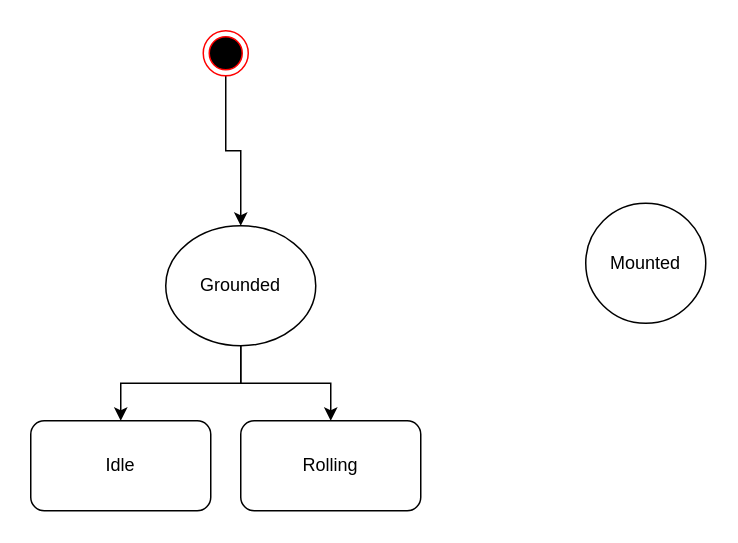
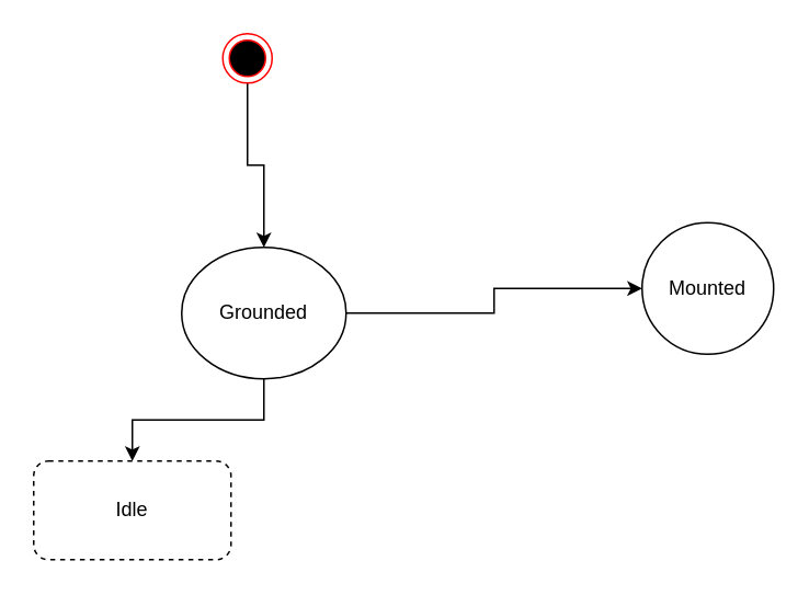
  <mxCell id="0" />
  <mxCell id="1" parent="0" />
- <mxCell id="2" value="Idle" style="rounded=1;whiteSpace=wrap;html=1;" parent="1" vertex="1"><mxGeometry x="20" y="280" width="120" height="60" as="geometry" /></mxCell>
- <mxCell id="3" value="Rolling" style="rounded=1;whiteSpace=wrap;html=1;" parent="1" vertex="1"><mxGeometry x="160" y="280" width="120" height="60" as="geometry" /></mxCell>
+ <mxCell id="2" value="Idle" style="rounded=1;whiteSpace=wrap;html=1;dashed=1;" parent="1" vertex="1"><mxGeometry x="20" y="280" width="120" height="60" as="geometry" /></mxCell>
  <mxCell id="4" style="edgeStyle=orthogonalEdgeStyle;rounded=0;orthogonalLoop=1;jettySize=auto;html=1;entryX=0.5;entryY=0;entryDx=0;entryDy=0;" parent="1" source="7" target="2" edge="1"><mxGeometry relative="1" as="geometry" /></mxCell>
- <mxCell id="5" style="edgeStyle=orthogonalEdgeStyle;rounded=0;orthogonalLoop=1;jettySize=auto;html=1;" parent="1" source="7" target="3" edge="1"><mxGeometry relative="1" as="geometry" /></mxCell>
+ <mxCell id="6" style="edgeStyle=orthogonalEdgeStyle;rounded=0;orthogonalLoop=1;jettySize=auto;html=1;entryX=0;entryY=0.5;entryDx=0;entryDy=0;" parent="1" source="7" target="8" edge="1"><mxGeometry relative="1" as="geometry"><mxPoint x="310" y="190" as="targetPoint" /></mxGeometry></mxCell>
  <mxCell id="7" value="Grounded&lt;br&gt;" style="ellipse;whiteSpace=wrap;html=1;aspect=fixed;" parent="1" vertex="1"><mxGeometry x="110" y="150" width="100" height="80" as="geometry" /></mxCell>
  <mxCell id="8" value="Mounted" style="ellipse;whiteSpace=wrap;html=1;aspect=fixed;" parent="1" vertex="1"><mxGeometry x="390" y="135" width="80" height="80" as="geometry" /></mxCell>
  <mxCell id="9" style="edgeStyle=orthogonalEdgeStyle;rounded=0;orthogonalLoop=1;jettySize=auto;html=1;entryX=0.5;entryY=0;entryDx=0;entryDy=0;" edge="1" parent="1" source="10" target="7"><mxGeometry relative="1" as="geometry" /></mxCell>
  <mxCell id="10" value="" style="ellipse;html=1;shape=endState;fillColor=#000000;strokeColor=#ff0000;" vertex="1" parent="1"><mxGeometry x="135" y="20" width="30" height="30" as="geometry" /></mxCell>
